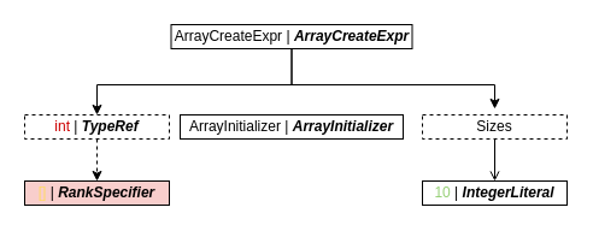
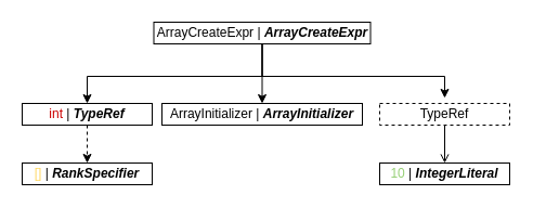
  <mxCell id="0" />
  <mxCell id="1" parent="0" />
  <mxCell id="2" style="edgeStyle=orthogonalEdgeStyle;rounded=0;orthogonalLoop=1;jettySize=auto;html=1;exitX=0.5;exitY=1;exitDx=0;exitDy=0;entryX=0.5;entryY=0;entryDx=0;entryDy=0;" parent="1" source="5" target="7" edge="1"><mxGeometry relative="1" as="geometry"><Array as="points"><mxPoint x="242" y="70" /><mxPoint x="80" y="70" /></Array></mxGeometry></mxCell>
  <mxCell id="3" style="edgeStyle=orthogonalEdgeStyle;rounded=0;orthogonalLoop=1;jettySize=auto;html=1;exitX=0.5;exitY=1;exitDx=0;exitDy=0;" parent="1" source="5" edge="1"><mxGeometry relative="1" as="geometry"><mxPoint x="410" y="90" as="targetPoint" /><Array as="points"><mxPoint x="242" y="70" /><mxPoint x="410" y="70" /></Array></mxGeometry></mxCell>
+ <mxCell id="4" style="edgeStyle=orthogonalEdgeStyle;rounded=0;orthogonalLoop=1;jettySize=auto;html=1;exitX=0.5;exitY=1;exitDx=0;exitDy=0;entryX=0.5;entryY=0;entryDx=0;entryDy=0;" parent="1" source="5" target="8" edge="1"><mxGeometry relative="1" as="geometry" /></mxCell>
  <mxCell id="5" value="ArrayCreateExpr | &lt;b&gt;&lt;i&gt;ArrayCreateExpr&lt;/i&gt;&lt;/b&gt;" style="rounded=0;whiteSpace=wrap;html=1;" parent="1" vertex="1"><mxGeometry x="141.5" y="20" width="200" height="20" as="geometry" /></mxCell>
  <mxCell id="6" style="edgeStyle=orthogonalEdgeStyle;rounded=0;orthogonalLoop=1;jettySize=auto;html=1;exitX=0.5;exitY=1;exitDx=0;exitDy=0;entryX=0.5;entryY=0;entryDx=0;entryDy=0;dashed=1;" parent="1" source="7" target="10" edge="1"><mxGeometry relative="1" as="geometry" /></mxCell>
- <mxCell id="7" value="&lt;font color=&quot;#cc0000&quot;&gt;int &lt;/font&gt;| &lt;b&gt;&lt;i&gt;TypeRef&lt;/i&gt;&lt;/b&gt;" style="rounded=0;whiteSpace=wrap;html=1;dashed=1;" parent="1" vertex="1"><mxGeometry x="20" y="95" width="120" height="20" as="geometry" /></mxCell>
+ <mxCell id="7" value="&lt;font color=&quot;#cc0000&quot;&gt;int &lt;/font&gt;| &lt;b&gt;&lt;i&gt;TypeRef&lt;/i&gt;&lt;/b&gt;" style="rounded=0;whiteSpace=wrap;html=1;" parent="1" vertex="1"><mxGeometry x="20" y="95" width="120" height="20" as="geometry" /></mxCell>
  <mxCell id="8" value="ArrayInitializer | &lt;b&gt;&lt;i&gt;ArrayInitializer&lt;/i&gt;&lt;/b&gt;" style="rounded=0;whiteSpace=wrap;html=1;" parent="1" vertex="1"><mxGeometry x="149" y="95" width="185" height="20" as="geometry" /></mxCell>
  <mxCell id="9" style="edgeStyle=orthogonalEdgeStyle;rounded=0;orthogonalLoop=1;jettySize=auto;html=1;exitX=0.5;exitY=1;exitDx=0;exitDy=0;" parent="1" source="8" target="8" edge="1"><mxGeometry relative="1" as="geometry" /></mxCell>
- <mxCell id="10" value="&lt;font color=&quot;#ffd966&quot;&gt;[]&lt;/font&gt; | &lt;b&gt;&lt;i&gt;RankSpecifier&lt;/i&gt;&lt;/b&gt;" style="rounded=0;whiteSpace=wrap;html=1;fillColor=#f8cecc;" parent="1" vertex="1"><mxGeometry x="20" y="150" width="120" height="20" as="geometry" /></mxCell>
+ <mxCell id="10" value="&lt;font color=&quot;#ffd966&quot;&gt;[]&lt;/font&gt; | &lt;b&gt;&lt;i&gt;RankSpecifier&lt;/i&gt;&lt;/b&gt;" style="rounded=0;whiteSpace=wrap;html=1;" parent="1" vertex="1"><mxGeometry x="20" y="150" width="120" height="20" as="geometry" /></mxCell>
  <mxCell id="11" value="&lt;font color=&quot;#97d077&quot;&gt;10&lt;/font&gt; | &lt;b&gt;&lt;i&gt;IntegerLiteral&lt;/i&gt;&lt;/b&gt;" style="rounded=0;whiteSpace=wrap;html=1;" parent="1" vertex="1"><mxGeometry x="350" y="150" width="120" height="20" as="geometry" /></mxCell>
  <mxCell id="12" style="edgeStyle=orthogonalEdgeStyle;rounded=0;orthogonalLoop=1;jettySize=auto;html=1;exitX=0.5;exitY=1;exitDx=0;exitDy=0;entryX=0.5;entryY=0;entryDx=0;entryDy=0;endArrow=open;" parent="1" source="13" target="11" edge="1"><mxGeometry relative="1" as="geometry" /></mxCell>
- <mxCell id="13" value="Sizes" style="rounded=0;whiteSpace=wrap;html=1;dashed=1;" parent="1" vertex="1"><mxGeometry x="350" y="95" width="120" height="20" as="geometry" /></mxCell>
+ <mxCell id="13" value="TypeRef" style="rounded=0;whiteSpace=wrap;html=1;dashed=1;" parent="1" vertex="1"><mxGeometry x="350" y="95" width="120" height="20" as="geometry" /></mxCell>
